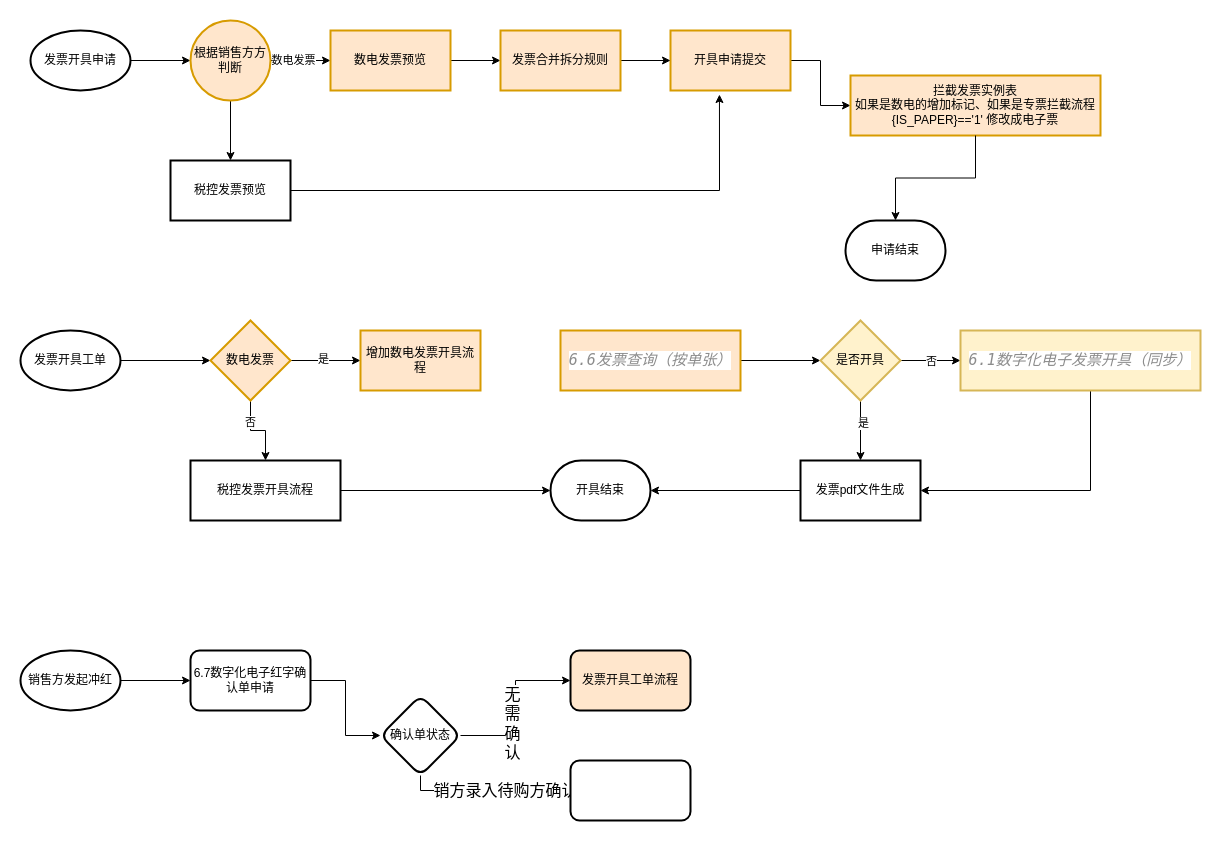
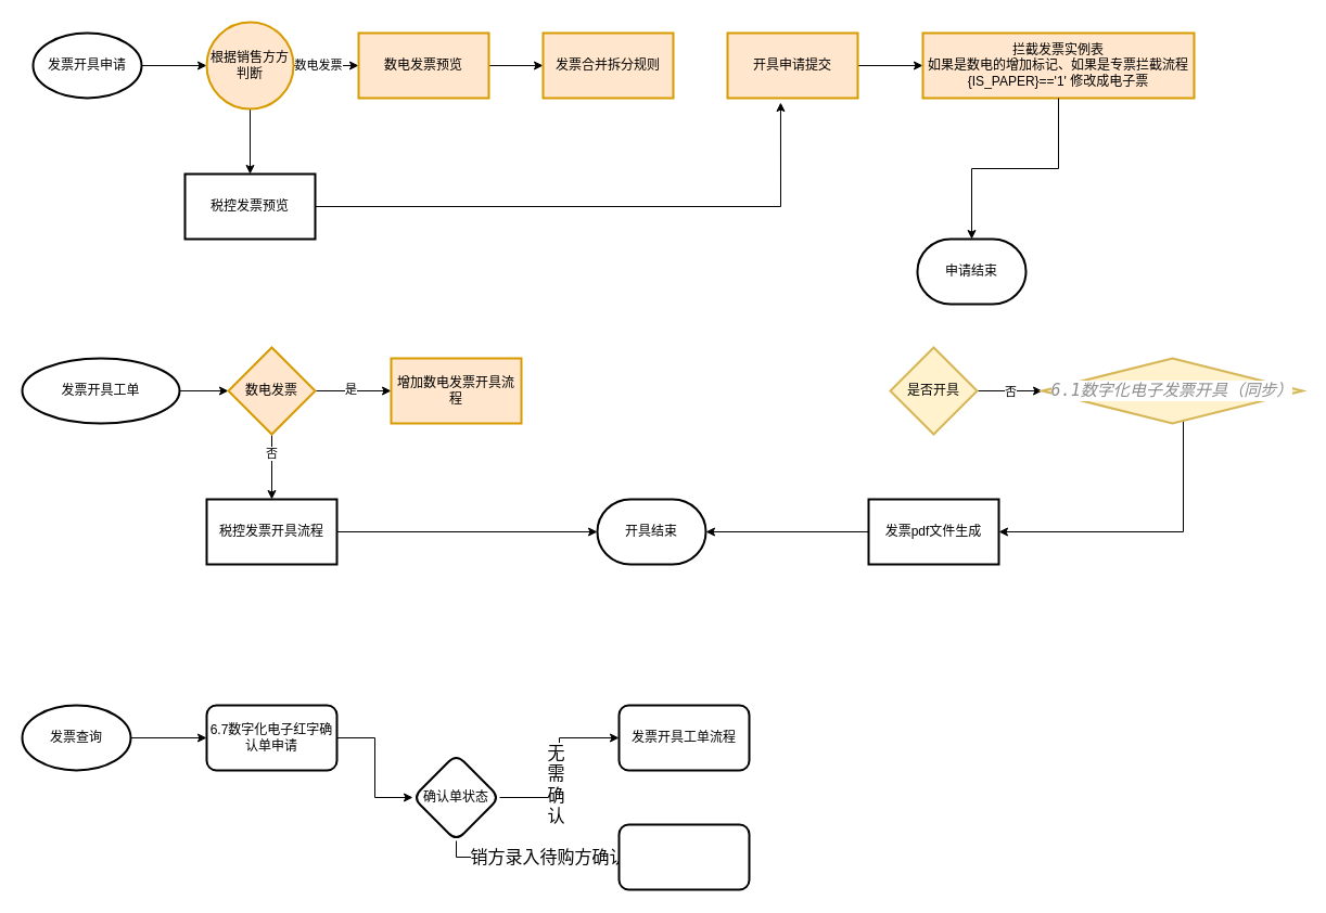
  <mxCell id="0" />
  <mxCell id="1" parent="0" />
  <mxCell id="2" value="" style="edgeStyle=orthogonalEdgeStyle;rounded=0;orthogonalLoop=1;jettySize=auto;html=1;" parent="1" source="3" target="7" edge="1"><mxGeometry relative="1" as="geometry" /></mxCell>
  <mxCell id="3" value="发票开具申请" style="strokeWidth=2;html=1;shape=mxgraph.flowchart.start_1;whiteSpace=wrap;" parent="1" vertex="1"><mxGeometry x="30" y="30" width="100" height="60" as="geometry" /></mxCell>
  <mxCell id="4" value="" style="edgeStyle=orthogonalEdgeStyle;rounded=0;orthogonalLoop=1;jettySize=auto;html=1;" parent="1" source="7" target="9" edge="1"><mxGeometry relative="1" as="geometry" /></mxCell>
  <mxCell id="5" value="数电发票" style="edgeLabel;html=1;align=center;verticalAlign=middle;resizable=0;points=[];" parent="4" vertex="1" connectable="0"><mxGeometry x="-0.267" y="1" relative="1" as="geometry"><mxPoint as="offset" /></mxGeometry></mxCell>
  <mxCell id="6" value="" style="edgeStyle=orthogonalEdgeStyle;rounded=0;orthogonalLoop=1;jettySize=auto;html=1;" parent="1" source="7" target="10" edge="1"><mxGeometry relative="1" as="geometry" /></mxCell>
  <mxCell id="7" value="根据销售方方判断" style="ellipse;whiteSpace=wrap;html=1;strokeWidth=2;fillColor=#ffe6cc;strokeColor=#d79b00;" parent="1" vertex="1"><mxGeometry x="190" y="20" width="80" height="80" as="geometry" /></mxCell>
  <mxCell id="8" value="" style="edgeStyle=orthogonalEdgeStyle;rounded=0;orthogonalLoop=1;jettySize=auto;html=1;" parent="1" source="9" target="40" edge="1"><mxGeometry relative="1" as="geometry" /></mxCell>
  <mxCell id="9" value="数电发票预览" style="whiteSpace=wrap;html=1;strokeWidth=2;fillColor=#ffe6cc;strokeColor=#d79b00;" parent="1" vertex="1"><mxGeometry x="330" y="30" width="120" height="60" as="geometry" /></mxCell>
  <mxCell id="10" value="税控发票预览" style="whiteSpace=wrap;html=1;strokeWidth=2;" parent="1" vertex="1"><mxGeometry x="170" y="160" width="120" height="60" as="geometry" /></mxCell>
  <mxCell id="11" value="" style="edgeStyle=orthogonalEdgeStyle;rounded=0;orthogonalLoop=1;jettySize=auto;html=1;" parent="1" source="12" target="13" edge="1"><mxGeometry relative="1" as="geometry" /></mxCell>
  <mxCell id="12" value="开具申请提交" style="whiteSpace=wrap;html=1;strokeWidth=2;fillColor=#ffe6cc;strokeColor=#d79b00;" parent="1" vertex="1"><mxGeometry x="670" y="30" width="120" height="60" as="geometry" /></mxCell>
- <mxCell id="13" value="拦截发票实例表&lt;div&gt;如果是数电的增加标记、如果是专票拦截流程{IS_PAPER}=='1' 修改成电子票&lt;/div&gt;" style="whiteSpace=wrap;html=1;strokeWidth=2;fillColor=#ffe6cc;strokeColor=#d79b00;" parent="1" vertex="1"><mxGeometry x="850" y="75" width="250" height="60" as="geometry" /></mxCell>
+ <mxCell id="13" value="拦截发票实例表&lt;div&gt;如果是数电的增加标记、如果是专票拦截流程{IS_PAPER}=='1' 修改成电子票&lt;/div&gt;" style="whiteSpace=wrap;html=1;strokeWidth=2;fillColor=#ffe6cc;strokeColor=#d79b00;" parent="1" vertex="1"><mxGeometry x="850" y="30" width="250" height="60" as="geometry" /></mxCell>
  <mxCell id="14" style="edgeStyle=orthogonalEdgeStyle;rounded=0;orthogonalLoop=1;jettySize=auto;html=1;entryX=0.408;entryY=1.067;entryDx=0;entryDy=0;entryPerimeter=0;" parent="1" source="10" target="12" edge="1"><mxGeometry relative="1" as="geometry" /></mxCell>
  <mxCell id="15" value="申请结束" style="strokeWidth=2;html=1;shape=mxgraph.flowchart.terminator;whiteSpace=wrap;" parent="1" vertex="1"><mxGeometry x="845" y="220" width="100" height="60" as="geometry" /></mxCell>
  <mxCell id="16" style="edgeStyle=orthogonalEdgeStyle;rounded=0;orthogonalLoop=1;jettySize=auto;html=1;entryX=0.5;entryY=0;entryDx=0;entryDy=0;entryPerimeter=0;" parent="1" source="13" target="15" edge="1"><mxGeometry relative="1" as="geometry" /></mxCell>
  <mxCell id="17" value="" style="edgeStyle=orthogonalEdgeStyle;rounded=0;orthogonalLoop=1;jettySize=auto;html=1;" parent="1" source="18" target="23" edge="1"><mxGeometry relative="1" as="geometry" /></mxCell>
- <mxCell id="18" value="发票开具工单" style="strokeWidth=2;html=1;shape=mxgraph.flowchart.start_1;whiteSpace=wrap;" parent="1" vertex="1"><mxGeometry x="20" y="330" width="100" height="60" as="geometry" /></mxCell>
+ <mxCell id="18" value="发票开具工单" style="strokeWidth=2;html=1;shape=mxgraph.flowchart.start_1;whiteSpace=wrap;" parent="1" vertex="1"><mxGeometry x="20" y="330" width="145" height="60" as="geometry" /></mxCell>
  <mxCell id="19" value="" style="edgeStyle=orthogonalEdgeStyle;rounded=0;orthogonalLoop=1;jettySize=auto;html=1;" parent="1" source="23" target="24" edge="1"><mxGeometry relative="1" as="geometry" /></mxCell>
  <mxCell id="20" value="是" style="edgeLabel;html=1;align=center;verticalAlign=middle;resizable=0;points=[];" parent="19" vertex="1" connectable="0"><mxGeometry x="-0.086" y="2" relative="1" as="geometry"><mxPoint as="offset" /></mxGeometry></mxCell>
  <mxCell id="21" value="" style="edgeStyle=orthogonalEdgeStyle;rounded=0;orthogonalLoop=1;jettySize=auto;html=1;" parent="1" source="23" target="25" edge="1"><mxGeometry relative="1" as="geometry" /></mxCell>
  <mxCell id="22" value="否" style="edgeLabel;html=1;align=center;verticalAlign=middle;resizable=0;points=[];" parent="21" vertex="1" connectable="0"><mxGeometry x="-0.45" y="-1" relative="1" as="geometry"><mxPoint as="offset" /></mxGeometry></mxCell>
  <mxCell id="23" value="数电发票" style="rhombus;whiteSpace=wrap;html=1;strokeWidth=2;fillColor=#ffe6cc;strokeColor=#d79b00;" parent="1" vertex="1"><mxGeometry x="210" y="320" width="80" height="80" as="geometry" /></mxCell>
  <mxCell id="24" value="增加数电发票开具流程" style="whiteSpace=wrap;html=1;strokeWidth=2;fillColor=#ffe6cc;strokeColor=#d79b00;" parent="1" vertex="1"><mxGeometry x="360" y="330" width="120" height="60" as="geometry" /></mxCell>
- <mxCell id="25" value="税控发票开具流程" style="whiteSpace=wrap;html=1;strokeWidth=2;" parent="1" vertex="1"><mxGeometry x="190" y="460" width="150" height="60" as="geometry" /></mxCell>
- <mxCell id="26" value="" style="edgeStyle=orthogonalEdgeStyle;rounded=0;orthogonalLoop=1;jettySize=auto;html=1;" parent="1" source="27" target="32" edge="1"><mxGeometry relative="1" as="geometry" /></mxCell>
- <mxCell id="27" value="&lt;div style=&quot;background-color:#ffffff;color:#080808&quot;&gt;&lt;pre style=&quot;font-family:'JetBrains Mono',monospace;font-size:11.3pt;&quot;&gt;&lt;span style=&quot;color:#8c8c8c;font-style:italic;&quot;&gt;6.6&lt;/span&gt;&lt;span style=&quot;color:#8c8c8c;font-style:italic;font-family:'Menlo-Regular',monospace;&quot;&gt;发票查询（按单张）&lt;/span&gt;&lt;/pre&gt;&lt;/div&gt;" style="whiteSpace=wrap;html=1;strokeWidth=2;fillColor=#ffe6cc;strokeColor=#d79b00;" parent="1" vertex="1"><mxGeometry x="560" y="330" width="180" height="60" as="geometry" /></mxCell>
+ <mxCell id="25" value="税控发票开具流程" style="whiteSpace=wrap;html=1;strokeWidth=2;" parent="1" vertex="1"><mxGeometry x="190" y="460" width="120" height="60" as="geometry" /></mxCell>
  <mxCell id="28" value="" style="edgeStyle=orthogonalEdgeStyle;rounded=0;orthogonalLoop=1;jettySize=auto;html=1;" parent="1" source="32" target="34" edge="1"><mxGeometry relative="1" as="geometry" /></mxCell>
  <mxCell id="29" value="否" style="edgeLabel;html=1;align=center;verticalAlign=middle;resizable=0;points=[];" parent="28" vertex="1" connectable="0"><mxGeometry relative="1" as="geometry"><mxPoint as="offset" /></mxGeometry></mxCell>
- <mxCell id="30" value="" style="edgeStyle=orthogonalEdgeStyle;rounded=0;orthogonalLoop=1;jettySize=auto;html=1;" parent="1" source="32" target="36" edge="1"><mxGeometry relative="1" as="geometry" /></mxCell>
- <mxCell id="31" value="是" style="edgeLabel;html=1;align=center;verticalAlign=middle;resizable=0;points=[];" parent="30" vertex="1" connectable="0"><mxGeometry x="-0.267" y="2" relative="1" as="geometry"><mxPoint as="offset" /></mxGeometry></mxCell>
  <mxCell id="32" value="是否开具" style="rhombus;whiteSpace=wrap;html=1;strokeWidth=2;fillColor=#fff2cc;strokeColor=#d6b656;" parent="1" vertex="1"><mxGeometry x="820" y="320" width="80" height="80" as="geometry" /></mxCell>
  <mxCell id="33" style="edgeStyle=orthogonalEdgeStyle;rounded=0;orthogonalLoop=1;jettySize=auto;html=1;entryX=1;entryY=0.5;entryDx=0;entryDy=0;" parent="1" source="34" target="36" edge="1"><mxGeometry relative="1" as="geometry"><Array as="points"><mxPoint x="1090" y="490" /></Array></mxGeometry></mxCell>
- <mxCell id="34" value="&lt;div style=&quot;background-color:#ffffff;color:#080808&quot;&gt;&lt;pre style=&quot;font-family:'JetBrains Mono',monospace;font-size:11.3pt;&quot;&gt;&lt;span style=&quot;color:#8c8c8c;font-style:italic;&quot;&gt;6.1&lt;/span&gt;&lt;span style=&quot;color:#8c8c8c;font-style:italic;font-family:'Menlo-Regular',monospace;&quot;&gt;数字化电子发票开具（同步）&lt;/span&gt;&lt;/pre&gt;&lt;/div&gt;" style="whiteSpace=wrap;html=1;strokeWidth=2;fillColor=#fff2cc;strokeColor=#d6b656;" parent="1" vertex="1"><mxGeometry x="960" y="330" width="240" height="60" as="geometry" /></mxCell>
+ <mxCell id="34" value="&lt;div style=&quot;background-color:#ffffff;color:#080808&quot;&gt;&lt;pre style=&quot;font-family:'JetBrains Mono',monospace;font-size:11.3pt;&quot;&gt;&lt;span style=&quot;color:#8c8c8c;font-style:italic;&quot;&gt;6.1&lt;/span&gt;&lt;span style=&quot;color:#8c8c8c;font-style:italic;font-family:'Menlo-Regular',monospace;&quot;&gt;数字化电子发票开具（同步）&lt;/span&gt;&lt;/pre&gt;&lt;/div&gt;" style="rhombus;whiteSpace=wrap;html=1;strokeWidth=2;fillColor=#fff2cc;strokeColor=#d6b656;" parent="1" vertex="1"><mxGeometry x="960" y="330" width="240" height="60" as="geometry" /></mxCell>
  <mxCell id="35" value="" style="edgeStyle=orthogonalEdgeStyle;rounded=0;orthogonalLoop=1;jettySize=auto;html=1;" parent="1" source="36" target="37" edge="1"><mxGeometry relative="1" as="geometry" /></mxCell>
  <mxCell id="36" value="发票pdf文件生成" style="whiteSpace=wrap;html=1;strokeWidth=2;" parent="1" vertex="1"><mxGeometry x="800" y="460" width="120" height="60" as="geometry" /></mxCell>
  <mxCell id="37" value="开具结束" style="strokeWidth=2;html=1;shape=mxgraph.flowchart.terminator;whiteSpace=wrap;" parent="1" vertex="1"><mxGeometry x="550" y="460" width="100" height="60" as="geometry" /></mxCell>
  <mxCell id="38" style="edgeStyle=orthogonalEdgeStyle;rounded=0;orthogonalLoop=1;jettySize=auto;html=1;entryX=0;entryY=0.5;entryDx=0;entryDy=0;entryPerimeter=0;" parent="1" source="25" target="37" edge="1"><mxGeometry relative="1" as="geometry" /></mxCell>
- <mxCell id="39" value="" style="edgeStyle=orthogonalEdgeStyle;rounded=0;orthogonalLoop=1;jettySize=auto;html=1;" parent="1" source="40" target="12" edge="1"><mxGeometry relative="1" as="geometry" /></mxCell>
  <mxCell id="40" value="发票合并拆分规则" style="whiteSpace=wrap;html=1;fillColor=#ffe6cc;strokeColor=#d79b00;strokeWidth=2;" parent="1" vertex="1"><mxGeometry x="500" y="30" width="120" height="60" as="geometry" /></mxCell>
  <mxCell id="41" value="" style="edgeStyle=orthogonalEdgeStyle;rounded=0;orthogonalLoop=1;jettySize=auto;html=1;" edge="1" parent="1" source="42" target="44"><mxGeometry relative="1" as="geometry" /></mxCell>
- <mxCell id="42" value="销售方发起冲红" style="strokeWidth=2;html=1;shape=mxgraph.flowchart.start_1;whiteSpace=wrap;" vertex="1" parent="1"><mxGeometry x="20" y="650" width="100" height="60" as="geometry" /></mxCell>
+ <mxCell id="42" value="发票查询" style="strokeWidth=2;html=1;shape=mxgraph.flowchart.start_1;whiteSpace=wrap;" vertex="1" parent="1"><mxGeometry x="20" y="650" width="100" height="60" as="geometry" /></mxCell>
  <mxCell id="43" value="" style="edgeStyle=orthogonalEdgeStyle;rounded=0;orthogonalLoop=1;jettySize=auto;html=1;" edge="1" parent="1" source="44" target="50"><mxGeometry relative="1" as="geometry" /></mxCell>
  <mxCell id="44" value="6.7数字化电子红字确认单申请" style="rounded=1;whiteSpace=wrap;html=1;strokeWidth=2;" vertex="1" parent="1"><mxGeometry x="190" y="650" width="120" height="60" as="geometry" /></mxCell>
  <mxCell id="45" value="" style="edgeStyle=orthogonalEdgeStyle;rounded=0;orthogonalLoop=1;jettySize=auto;html=1;" edge="1" parent="1" source="50" target="51"><mxGeometry relative="1" as="geometry" /></mxCell>
  <mxCell id="46" value="&lt;p style=&quot;margin: 0pt 0pt 0.0pt; text-align: justify; font-size: 12pt; text-wrap: wrap;&quot; class=&quot;MsoNormal&quot;&gt;&lt;font face=&quot;宋体&quot;&gt;无需确认&lt;/font&gt;&lt;/p&gt;" style="edgeLabel;html=1;align=center;verticalAlign=middle;resizable=0;points=[];" vertex="1" connectable="0" parent="45"><mxGeometry x="-0.175" y="4" relative="1" as="geometry"><mxPoint as="offset" /></mxGeometry></mxCell>
  <mxCell id="47" value="" style="edgeStyle=orthogonalEdgeStyle;rounded=0;orthogonalLoop=1;jettySize=auto;html=1;entryX=0;entryY=0.5;entryDx=0;entryDy=0;" edge="1" parent="1" source="50" target="52"><mxGeometry relative="1" as="geometry"><Array as="points"><mxPoint x="420" y="790" /></Array></mxGeometry></mxCell>
  <mxCell id="48" value="&lt;p style=&quot;margin: 0pt 0pt 0.0pt; text-align: justify; font-family: Calibri; font-size: 12pt; text-wrap: wrap;&quot; class=&quot;MsoNormal&quot;&gt;&lt;br&gt;&lt;/p&gt;" style="edgeLabel;html=1;align=center;verticalAlign=middle;resizable=0;points=[];" vertex="1" connectable="0" parent="47"><mxGeometry x="-0.267" y="-1" relative="1" as="geometry"><mxPoint as="offset" /></mxGeometry></mxCell>
  <mxCell id="49" value="&lt;p class=&quot;MsoNormal&quot;&gt;&lt;span style=&quot;mso-spacerun:'yes';font-family:宋体;mso-bidi-font-family:'Times New Roman';&#10;color:rgb(0,0,0);font-size:12.0pt;mso-font-kerning:1.0pt;&quot;&gt;&lt;font face=&quot;宋体&quot;&gt;销方录入待购方确认&lt;/font&gt;&lt;/span&gt;&lt;/p&gt;" style="edgeLabel;html=1;align=center;verticalAlign=middle;resizable=0;points=[];" vertex="1" connectable="0" parent="47"><mxGeometry x="0.2" y="1" relative="1" as="geometry"><mxPoint as="offset" /></mxGeometry></mxCell>
  <mxCell id="50" value="确认单状态" style="rhombus;whiteSpace=wrap;html=1;rounded=1;strokeWidth=2;" vertex="1" parent="1"><mxGeometry x="380" y="695" width="80" height="80" as="geometry" /></mxCell>
- <mxCell id="51" value="发票开具工单流程" style="whiteSpace=wrap;html=1;rounded=1;strokeWidth=2;fillColor=#ffe6cc;" vertex="1" parent="1"><mxGeometry x="570" y="650" width="120" height="60" as="geometry" /></mxCell>
+ <mxCell id="51" value="发票开具工单流程" style="whiteSpace=wrap;html=1;rounded=1;strokeWidth=2;" vertex="1" parent="1"><mxGeometry x="570" y="650" width="120" height="60" as="geometry" /></mxCell>
  <mxCell id="52" value="" style="whiteSpace=wrap;html=1;rounded=1;strokeWidth=2;" vertex="1" parent="1"><mxGeometry x="570" y="760" width="120" height="60" as="geometry" /></mxCell>
